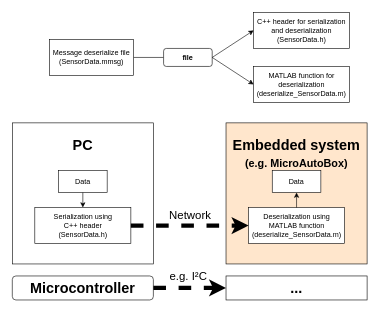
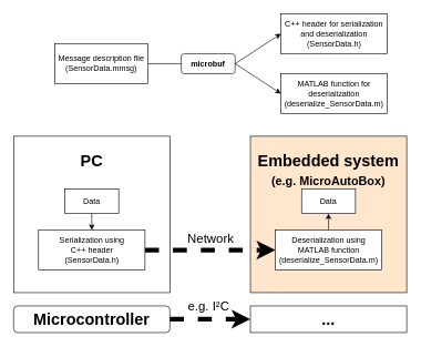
  <mxCell id="0" />
  <mxCell id="1" parent="0" />
  <mxCell id="2" value="&lt;font style=&quot;font-size: 19px&quot;&gt;&lt;font style=&quot;font-size: 19px&quot;&gt;e.g. &lt;/font&gt;&lt;font style=&quot;font-size: 19px&quot;&gt;I²C&lt;/font&gt;&lt;/font&gt;" style="edgeLabel;html=1;align=center;verticalAlign=middle;resizable=0;points=[];fontSize=19;" vertex="1" connectable="0" parent="1"><mxGeometry x="312.495" y="459" as="geometry" /></mxCell>
  <mxCell id="3" value="" style="rounded=0;html=1;jettySize=auto;orthogonalLoop=1;fontSize=11;endArrow=none;endFill=0;endSize=8;strokeWidth=1;shadow=0;labelBackgroundColor=none;edgeStyle=orthogonalEdgeStyle;exitX=1;exitY=0.5;exitDx=0;exitDy=0;entryX=0;entryY=0.5;entryDx=0;entryDy=0;" parent="1" source="5" target="4" edge="1"><mxGeometry relative="1" as="geometry"><mxPoint x="272" y="105" as="sourcePoint" /><mxPoint x="302" y="95" as="targetPoint" /></mxGeometry></mxCell>
- <mxCell id="4" value="file" style="rounded=1;whiteSpace=wrap;html=1;fontSize=12;glass=0;strokeWidth=1;shadow=0;fontStyle=1" parent="1" vertex="1"><mxGeometry x="272" y="80" width="81" height="30" as="geometry" /></mxCell>
- <mxCell id="5" value="Message deserialize file (SensorData.mmsg)" style="rounded=0;whiteSpace=wrap;html=1;" parent="1" vertex="1"><mxGeometry x="82" y="65" width="140" height="60" as="geometry" /></mxCell>
+ <mxCell id="4" value="microbuf" style="rounded=1;whiteSpace=wrap;html=1;fontSize=12;glass=0;strokeWidth=1;shadow=0;fontStyle=1" parent="1" vertex="1"><mxGeometry x="272" y="80" width="81" height="30" as="geometry" /></mxCell>
+ <mxCell id="5" value="Message description file (SensorData.mmsg)" style="rounded=0;whiteSpace=wrap;html=1;" parent="1" vertex="1"><mxGeometry x="82" y="65" width="140" height="60" as="geometry" /></mxCell>
  <mxCell id="6" value="&lt;div&gt;C++ header for serialization and deserialization&lt;br&gt;&lt;/div&gt;&lt;div&gt;(SensorData.h)&lt;br&gt;&lt;/div&gt;" style="rounded=0;whiteSpace=wrap;html=1;" parent="1" vertex="1"><mxGeometry x="422" y="20" width="160" height="60" as="geometry" /></mxCell>
  <mxCell id="7" value="&lt;div&gt;MATLAB function for deserialization&lt;/div&gt;&lt;div&gt;(deserialize_SensorData.m)&lt;br&gt;&lt;/div&gt;" style="rounded=0;whiteSpace=wrap;html=1;" parent="1" vertex="1"><mxGeometry x="422" y="110" width="160" height="60" as="geometry" /></mxCell>
  <mxCell id="8" value="" style="endArrow=classic;html=1;exitX=1;exitY=0.5;exitDx=0;exitDy=0;entryX=0;entryY=0.5;entryDx=0;entryDy=0;" parent="1" source="4" target="6" edge="1"><mxGeometry width="50" height="50" relative="1" as="geometry"><mxPoint x="342" y="25" as="sourcePoint" /><mxPoint x="392" y="-25" as="targetPoint" /></mxGeometry></mxCell>
  <mxCell id="9" value="" style="endArrow=classic;html=1;exitX=1;exitY=0.5;exitDx=0;exitDy=0;entryX=0;entryY=0.5;entryDx=0;entryDy=0;" parent="1" source="4" target="7" edge="1"><mxGeometry width="50" height="50" relative="1" as="geometry"><mxPoint x="363" y="105" as="sourcePoint" /><mxPoint x="432" y="45" as="targetPoint" /></mxGeometry></mxCell>
  <mxCell id="10" value="&lt;h1&gt;&lt;b&gt;PC&lt;/b&gt;&lt;/h1&gt;" style="whiteSpace=wrap;html=1;aspect=fixed;horizontal=1;verticalAlign=top;" parent="1" vertex="1"><mxGeometry x="20" y="204" width="235" height="235" as="geometry" /></mxCell>
  <mxCell id="11" value="Data" style="rounded=0;whiteSpace=wrap;html=1;" parent="1" vertex="1"><mxGeometry x="97" y="283" width="81" height="37" as="geometry" /></mxCell>
  <mxCell id="12" value="&lt;div&gt;Serialization using&lt;br&gt;&lt;/div&gt;&lt;div&gt;C++ header&lt;br&gt;&lt;/div&gt;&lt;div&gt;(SensorData.h)&lt;br&gt;&lt;/div&gt;" style="rounded=0;whiteSpace=wrap;html=1;" parent="1" vertex="1"><mxGeometry x="57.5" y="345" width="160" height="60" as="geometry" /></mxCell>
  <mxCell id="13" value="" style="endArrow=classic;html=1;exitX=0.5;exitY=1;exitDx=0;exitDy=0;entryX=0.5;entryY=0;entryDx=0;entryDy=0;" parent="1" source="11" target="12" edge="1"><mxGeometry width="50" height="50" relative="1" as="geometry"><mxPoint x="313" y="303" as="sourcePoint" /><mxPoint x="363" y="253" as="targetPoint" /></mxGeometry></mxCell>
  <mxCell id="14" value="&lt;div&gt;&lt;h1&gt;Embedded system&lt;/h1&gt;&lt;/div&gt;&lt;div&gt;&lt;h2 style=&quot;line-height: 0%&quot;&gt;(e.g. MicroAutoBox)&lt;/h2&gt;&lt;/div&gt;" style="whiteSpace=wrap;html=1;aspect=fixed;horizontal=1;verticalAlign=top;fillColor=#ffe6cc;" parent="1" vertex="1"><mxGeometry x="376" y="204" width="235" height="235" as="geometry" /></mxCell>
  <mxCell id="15" value="Deserialization using&lt;br&gt;&lt;div&gt;MATLAB function&lt;br&gt;&lt;/div&gt;&lt;div&gt;(deserialize_SensorData.m)&lt;br&gt;&lt;/div&gt;" style="rounded=0;whiteSpace=wrap;html=1;" parent="1" vertex="1"><mxGeometry x="413.5" y="345" width="160" height="60" as="geometry" /></mxCell>
  <mxCell id="16" value="Data" style="rounded=0;whiteSpace=wrap;html=1;" parent="1" vertex="1"><mxGeometry x="453" y="283" width="81" height="37" as="geometry" /></mxCell>
  <mxCell id="17" value="" style="endArrow=classic;html=1;exitX=1;exitY=0.5;exitDx=0;exitDy=0;entryX=0;entryY=0.5;entryDx=0;entryDy=0;fontSize=19;strokeWidth=7;dashed=1;" parent="1" source="12" target="15" edge="1"><mxGeometry width="50" height="50" relative="1" as="geometry"><mxPoint x="313" y="303" as="sourcePoint" /><mxPoint x="363" y="253" as="targetPoint" /></mxGeometry></mxCell>
  <mxCell id="18" value="&lt;div&gt;Network&lt;/div&gt;" style="edgeLabel;html=1;align=center;verticalAlign=middle;resizable=0;points=[];fontSize=19;" parent="17" vertex="1" connectable="0"><mxGeometry x="0.117" y="-5" relative="1" as="geometry"><mxPoint x="-11.16" y="-23" as="offset" /></mxGeometry></mxCell>
  <mxCell id="19" value="" style="endArrow=classic;html=1;exitX=0.5;exitY=0;exitDx=0;exitDy=0;entryX=0.5;entryY=1;entryDx=0;entryDy=0;" parent="1" source="15" target="16" edge="1"><mxGeometry width="50" height="50" relative="1" as="geometry"><mxPoint x="313" y="303" as="sourcePoint" /><mxPoint x="644" y="516" as="targetPoint" /></mxGeometry></mxCell>
  <mxCell id="20" value="&lt;b&gt;&lt;font style=&quot;font-size: 24px&quot;&gt;Microcontroller&lt;/font&gt;&lt;/b&gt;" style="whiteSpace=wrap;html=1;horizontal=1;verticalAlign=top;rounded=1;" vertex="1" parent="1"><mxGeometry x="20" y="459" width="235" height="40" as="geometry" /></mxCell>
  <mxCell id="21" value="" style="endArrow=classic;html=1;fontSize=19;strokeWidth=7;dashed=1;rounded=0;exitX=1;exitY=0.5;exitDx=0;exitDy=0;entryX=0;entryY=0.5;entryDx=0;entryDy=0;" edge="1" parent="1" source="20" target="22"><mxGeometry width="50" height="50" relative="1" as="geometry"><mxPoint x="494" y="465" as="sourcePoint" /><mxPoint x="340" y="435" as="targetPoint" /></mxGeometry></mxCell>
  <mxCell id="22" value="&lt;b&gt;&lt;font style=&quot;font-size: 24px&quot;&gt;...&lt;/font&gt;&lt;/b&gt;" style="whiteSpace=wrap;html=1;horizontal=1;verticalAlign=top;" vertex="1" parent="1"><mxGeometry x="376" y="459" width="235" height="40" as="geometry" /></mxCell>
